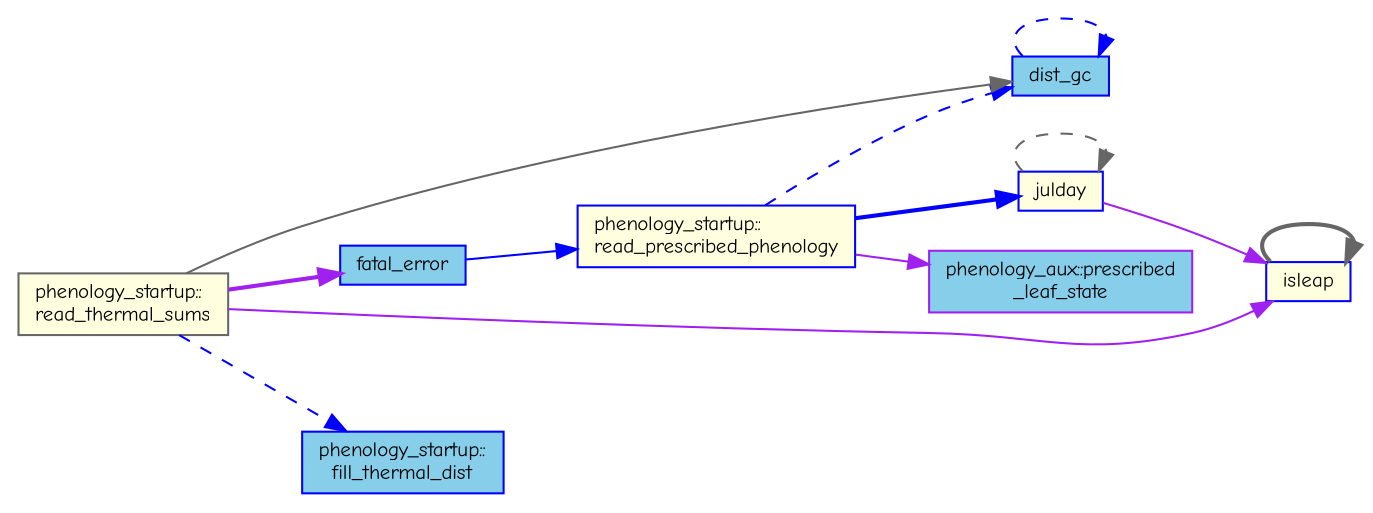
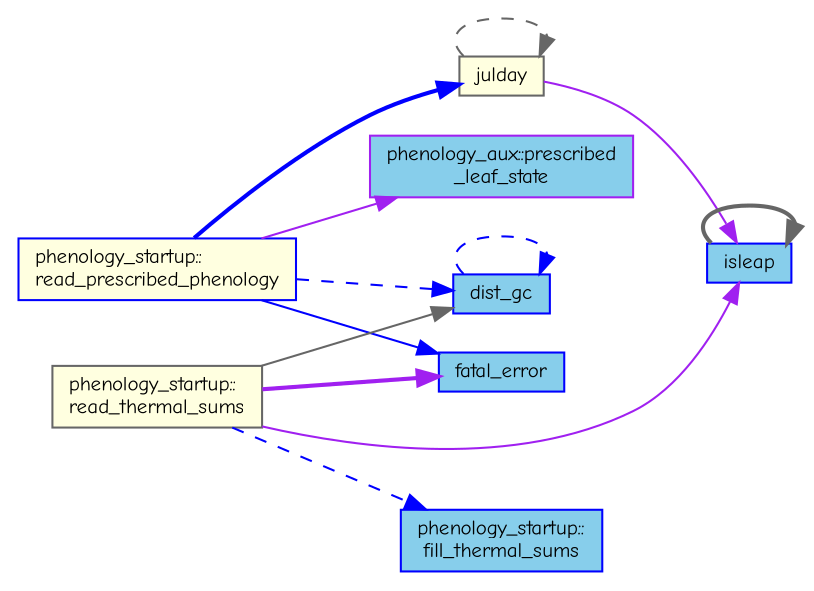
  digraph {
    fontname="Comic Neue"
    rankdir=LR
    node [color=blue fillcolor=skyblue fontname="Comic Neue" fontsize=10 shape=record style=filled]
    edge [color=blue fontname="Comic Neue" fontsize=10 labelfontname=Helvetica labelfontsize=10 style=solid]
    n1 [fillcolor=lightyellow height=0.2 label="phenology_startup::\lread_prescribed_phenology" width=0.4]
    n2 [height=0.2 label=dist_gc width=0.4]
    n3 [height=0.2 label=fatal_error width=0.4]
-   n4 [fillcolor=lightyellow height=0.2 label=julday width=0.4]
+   n4 [color=gray40 fillcolor=lightyellow height=0.2 label=julday width=0.4]
    n5 [color=purple height=0.2 label="phenology_aux::prescribed\l_leaf_state" width=0.4]
    n6 [color=gray40 fillcolor=lightyellow height=0.2 label="phenology_startup::\lread_thermal_sums" width=0.4]
-   n7 [fillcolor=lightyellow height=0.2 label=isleap width=0.4]
-   n8 [height=0.2 label="phenology_startup::\lfill_thermal_dist" width=0.4]
+   n7 [height=0.2 label=isleap width=0.4]
+   n8 [height=0.2 label="phenology_startup::\lfill_thermal_sums" width=0.4]
    n1 -> n2 [style=dashed]
-   n3 -> n1
+   n1 -> n3
    n1 -> n4 [style=bold]
    n1 -> n5 [color=purple]
    n2 -> n2 [style=dashed]
    n4 -> n4 [color=gray40 style=dashed]
    n4 -> n7 [color=purple]
    n6 -> n2 [color=gray40]
    n6 -> n3 [color=purple style=bold]
    n6 -> n7 [color=purple]
    n6 -> n8 [style=dashed]
    n7 -> n7 [color=gray40 style=bold]
  }
